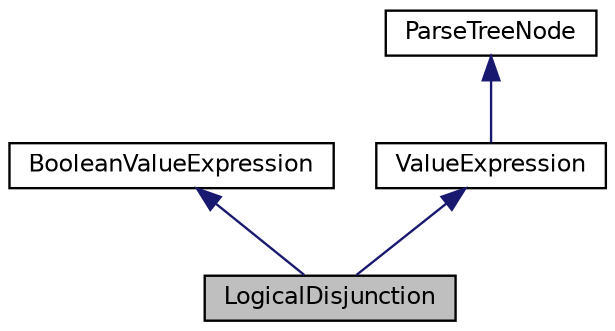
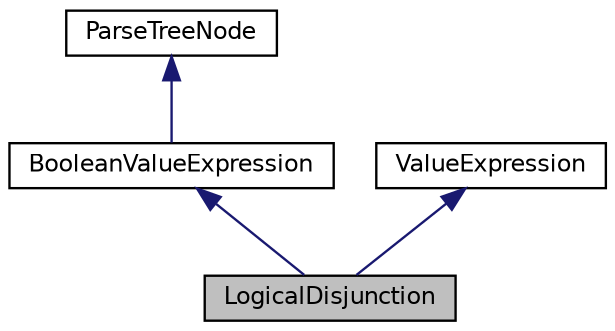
  digraph {
    node [color=black fillcolor=white fontname=Helvetica fontsize=10 shape=record style=filled]
    edge [color=midnightblue dir=back fontname=Helvetica fontsize=10 labelfontname=Helvetica labelfontsize=10 style=solid]
    n1 [fillcolor=grey75 fontcolor=black height=0.2 label=LogicalDisjunction width=0.4]
    n2 [height=0.2 label=BooleanValueExpression width=0.4]
    n3 [height=0.2 label=ValueExpression width=0.4]
    n4 [height=0.2 label=ParseTreeNode width=0.4]
    n2 -> n1
    n3 -> n1
-   n4 -> n3
+   n4 -> n2
  }
